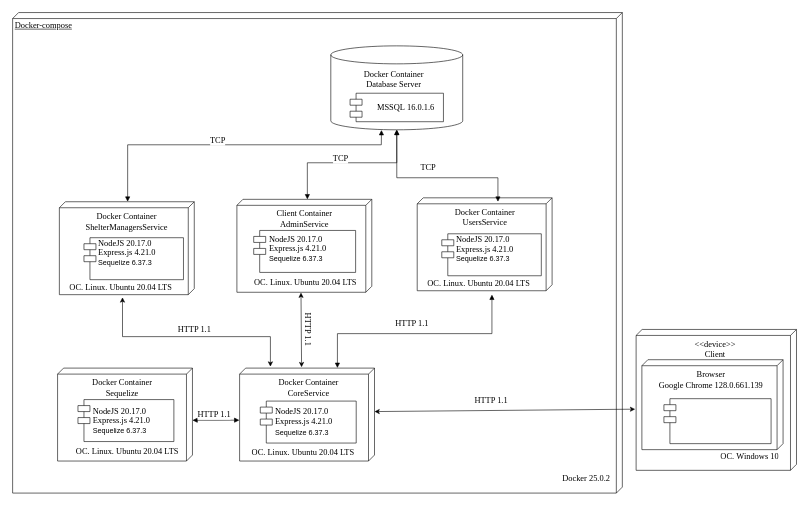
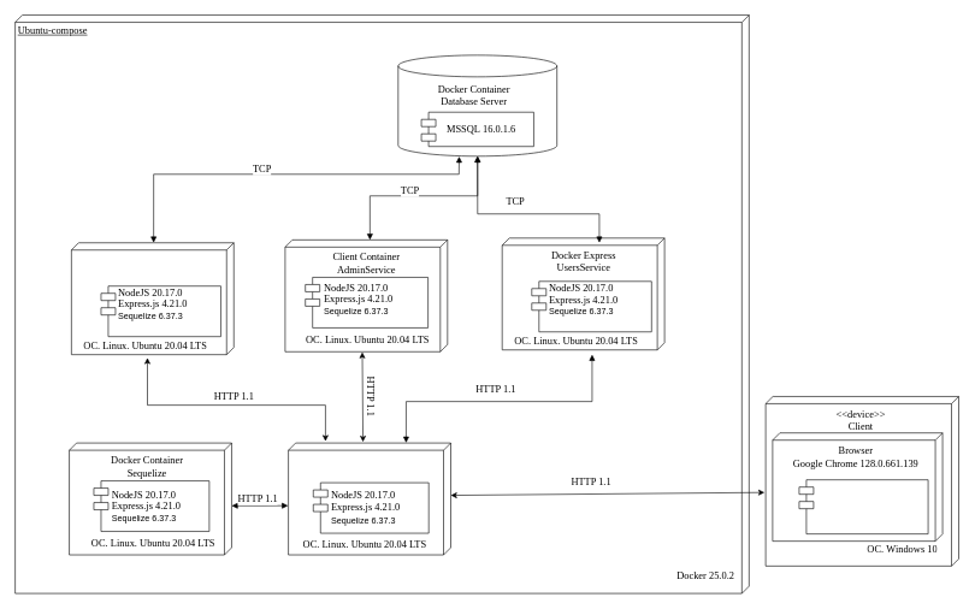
  <mxCell id="0" />
  <mxCell id="1" parent="0" />
- <mxCell id="2" value="&lt;font face=&quot;Times New Roman&quot; style=&quot;font-size: 14px;&quot;&gt;Docker-compose&lt;/font&gt;" style="verticalAlign=top;align=left;spacingTop=8;spacingLeft=2;spacingRight=12;shape=cube;size=10;direction=south;fontStyle=4;html=1;whiteSpace=wrap;" vertex="1" parent="1"><mxGeometry x="20" y="20.45" width="1017" height="801.5" as="geometry" /></mxCell>
+ <mxCell id="2" value="&lt;font face=&quot;Times New Roman&quot; style=&quot;font-size: 14px;&quot;&gt;Ubuntu-compose&lt;/font&gt;" style="verticalAlign=top;align=left;spacingTop=8;spacingLeft=2;spacingRight=12;shape=cube;size=10;direction=south;fontStyle=4;html=1;whiteSpace=wrap;" vertex="1" parent="1"><mxGeometry x="20" y="20.45" width="1017" height="801.5" as="geometry" /></mxCell>
  <mxCell id="3" value="" style="shape=cylinder3;whiteSpace=wrap;html=1;boundedLbl=1;backgroundOutline=1;size=15;" vertex="1" parent="1"><mxGeometry x="550.75" y="76" width="220" height="140" as="geometry" /></mxCell>
  <mxCell id="4" value="" style="shape=module;align=left;spacingLeft=20;align=center;verticalAlign=top;whiteSpace=wrap;html=1;" vertex="1" parent="1"><mxGeometry x="582.88" y="155" width="155.75" height="47.5" as="geometry" /></mxCell>
  <mxCell id="5" value="&lt;font style=&quot;font-size: 14px;&quot; face=&quot;Times New Roman&quot;&gt;Docker Container&lt;br&gt;Database Server&lt;/font&gt;" style="text;html=1;align=center;verticalAlign=middle;whiteSpace=wrap;rounded=0;" vertex="1" parent="1"><mxGeometry x="602" y="116" width="107.5" height="32.5" as="geometry" /></mxCell>
  <mxCell id="6" value="" style="verticalAlign=top;align=left;spacingTop=8;spacingLeft=2;spacingRight=12;shape=cube;size=10;direction=south;fontStyle=4;html=1;whiteSpace=wrap;" vertex="1" parent="1"><mxGeometry x="398.63" y="613.5" width="225" height="155" as="geometry" /></mxCell>
- <mxCell id="7" value="&lt;font style=&quot;font-size: 14px;&quot; face=&quot;Times New Roman&quot;&gt;Docker Container&lt;br&gt;СoreService&lt;/font&gt;" style="text;html=1;align=center;verticalAlign=middle;whiteSpace=wrap;rounded=0;" vertex="1" parent="1"><mxGeometry x="457.38" y="631" width="114.25" height="32" as="geometry" /></mxCell>
  <mxCell id="8" value="" style="verticalAlign=top;align=left;spacingTop=8;spacingLeft=2;spacingRight=12;shape=cube;size=10;direction=south;fontStyle=4;html=1;whiteSpace=wrap;" vertex="1" parent="1"><mxGeometry x="95" y="613.5" width="225" height="155" as="geometry" /></mxCell>
  <mxCell id="9" value="&lt;font face=&quot;Times New Roman&quot; style=&quot;font-size: 14px;&quot;&gt;Docker Container&lt;br&gt;Sequelize&lt;/font&gt;" style="text;html=1;align=center;verticalAlign=middle;whiteSpace=wrap;rounded=0;" vertex="1" parent="1"><mxGeometry x="141" y="632" width="124.25" height="30" as="geometry" /></mxCell>
  <mxCell id="10" value="" style="verticalAlign=top;align=left;spacingTop=8;spacingLeft=2;spacingRight=12;shape=cube;size=10;direction=south;fontStyle=4;html=1;whiteSpace=wrap;" vertex="1" parent="1"><mxGeometry x="694.87" y="329.45" width="225" height="155" as="geometry" /></mxCell>
- <mxCell id="11" value="&lt;font style=&quot;font-size: 14px;&quot; face=&quot;Times New Roman&quot;&gt;Docker Container&lt;br&gt;UsersService&lt;/font&gt;" style="text;html=1;align=center;verticalAlign=middle;whiteSpace=wrap;rounded=0;" vertex="1" parent="1"><mxGeometry x="753.62" y="346.95" width="107.5" height="30" as="geometry" /></mxCell>
+ <mxCell id="11" value="&lt;font style=&quot;font-size: 14px;&quot; face=&quot;Times New Roman&quot;&gt;Docker Express&lt;br&gt;UsersService&lt;/font&gt;" style="text;html=1;align=center;verticalAlign=middle;whiteSpace=wrap;rounded=0;" vertex="1" parent="1"><mxGeometry x="753.62" y="346.95" width="107.5" height="30" as="geometry" /></mxCell>
  <mxCell id="12" value="" style="verticalAlign=top;align=left;spacingTop=8;spacingLeft=2;spacingRight=12;shape=cube;size=10;direction=south;fontStyle=4;html=1;whiteSpace=wrap;" vertex="1" parent="1"><mxGeometry x="394.12" y="332" width="225" height="155" as="geometry" /></mxCell>
  <mxCell id="13" value="&lt;font style=&quot;font-size: 14px;&quot; face=&quot;Times New Roman&quot;&gt;Client Container&lt;br&gt;AdminService&lt;/font&gt;" style="text;html=1;align=center;verticalAlign=middle;whiteSpace=wrap;rounded=0;" vertex="1" parent="1"><mxGeometry x="452.87" y="349.5" width="107.5" height="30" as="geometry" /></mxCell>
  <mxCell id="14" value="" style="verticalAlign=top;align=left;spacingTop=8;spacingLeft=2;spacingRight=12;shape=cube;size=10;direction=south;fontStyle=4;html=1;whiteSpace=wrap;" vertex="1" parent="1"><mxGeometry x="1060" y="549" width="267.5" height="235" as="geometry" /></mxCell>
  <mxCell id="15" value="" style="verticalAlign=top;align=left;spacingTop=8;spacingLeft=2;spacingRight=12;shape=cube;size=10;direction=south;fontStyle=4;html=1;whiteSpace=wrap;" vertex="1" parent="1"><mxGeometry x="1069.62" y="599.5" width="235.5" height="150" as="geometry" /></mxCell>
  <mxCell id="16" value="&lt;font style=&quot;font-size: 14px;&quot; face=&quot;Times New Roman&quot;&gt;Browser&lt;/font&gt;&lt;div style=&quot;font-size: 14px;&quot;&gt;&lt;font style=&quot;font-size: 14px;&quot; face=&quot;Times New Roman&quot;&gt;&lt;font style=&quot;font-size: 14px;&quot;&gt;Google Chrome&lt;/font&gt;&lt;span style=&quot;font-size: 13px;&quot;&gt;&amp;nbsp;&lt;/span&gt;&lt;span style=&quot;font-size: 14px; background-color: initial;&quot;&gt;128.0.661.139&lt;/span&gt;&lt;/font&gt;&lt;br&gt;&lt;/div&gt;" style="text;html=1;align=center;verticalAlign=middle;whiteSpace=wrap;rounded=0;" vertex="1" parent="1"><mxGeometry x="1083" y="611" width="203.5" height="46.5" as="geometry" /></mxCell>
  <mxCell id="17" value="&lt;div style=&quot;&quot;&gt;&lt;br&gt;&lt;/div&gt;" style="shape=module;align=left;spacingLeft=20;align=center;verticalAlign=top;whiteSpace=wrap;html=1;" vertex="1" parent="1"><mxGeometry x="1106.37" y="664.5" width="178.75" height="75" as="geometry" /></mxCell>
  <mxCell id="18" value="&lt;font style=&quot;font-size: 14px;&quot; face=&quot;Times New Roman&quot;&gt;&amp;lt;&amp;lt;device&amp;gt;&amp;gt;&lt;br&gt;Client&lt;/font&gt;" style="text;html=1;align=center;verticalAlign=middle;whiteSpace=wrap;rounded=0;" vertex="1" parent="1"><mxGeometry x="1142.62" y="567.5" width="97.5" height="30" as="geometry" /></mxCell>
  <mxCell id="19" value="" style="endArrow=block;html=1;rounded=0;exitX=0.5;exitY=1;exitDx=0;exitDy=0;exitPerimeter=0;entryX=0;entryY=0;entryDx=0;entryDy=107.5;entryPerimeter=0;edgeStyle=orthogonalEdgeStyle;endFill=1;startArrow=block;startFill=1;" edge="1" parent="1" source="3"><mxGeometry width="50" height="50" relative="1" as="geometry"><mxPoint x="671" y="226" as="sourcePoint" /><mxPoint x="829.5" y="336" as="targetPoint" /><Array as="points"><mxPoint x="661" y="296" /><mxPoint x="830" y="296" /><mxPoint x="830" y="336" /></Array></mxGeometry></mxCell>
  <mxCell id="20" value="&lt;font style=&quot;font-size: 14px;&quot; face=&quot;Times New Roman&quot;&gt;TCP&lt;/font&gt;" style="edgeLabel;html=1;align=center;verticalAlign=middle;resizable=0;points=[];" vertex="1" connectable="0" parent="19"><mxGeometry x="0.076" y="1" relative="1" as="geometry"><mxPoint x="-23" y="-16" as="offset" /></mxGeometry></mxCell>
  <mxCell id="21" value="" style="endArrow=block;html=1;rounded=0;exitX=0.5;exitY=1;exitDx=0;exitDy=0;exitPerimeter=0;entryX=0;entryY=0;entryDx=0;entryDy=107.5;entryPerimeter=0;edgeStyle=orthogonalEdgeStyle;endFill=1;startArrow=block;startFill=1;" edge="1" parent="1" source="3" target="12"><mxGeometry width="50" height="50" relative="1" as="geometry"><mxPoint x="671" y="226" as="sourcePoint" /><mxPoint x="205" y="346" as="targetPoint" /><Array as="points"><mxPoint x="661" y="271" /><mxPoint x="512" y="271" /></Array></mxGeometry></mxCell>
  <mxCell id="22" value="&lt;font style=&quot;font-size: 14px;&quot; face=&quot;Times New Roman&quot;&gt;TCP&lt;/font&gt;" style="edgeLabel;html=1;align=center;verticalAlign=middle;resizable=0;points=[];" vertex="1" connectable="0" parent="21"><mxGeometry x="0.076" y="1" relative="1" as="geometry"><mxPoint x="-6" y="-9" as="offset" /></mxGeometry></mxCell>
  <mxCell id="23" value="" style="endArrow=block;html=1;rounded=0;edgeStyle=orthogonalEdgeStyle;endFill=1;startArrow=block;startFill=1;exitX=0.561;exitY=0;exitDx=0;exitDy=0;exitPerimeter=0;entryX=0.56;entryY=1.002;entryDx=0;entryDy=0;entryPerimeter=0;" edge="1" parent="1" source="8" target="6"><mxGeometry width="50" height="50" relative="1" as="geometry"><mxPoint x="272" y="707.02" as="sourcePoint" /><mxPoint x="377" y="707.02" as="targetPoint" /><Array as="points" /></mxGeometry></mxCell>
  <mxCell id="24" value="&lt;font style=&quot;font-size: 14px;&quot; face=&quot;Times New Roman&quot;&gt;HTTP 1.1&lt;/font&gt;" style="edgeLabel;html=1;align=center;verticalAlign=middle;resizable=0;points=[];" vertex="1" connectable="0" parent="23"><mxGeometry x="0.076" y="1" relative="1" as="geometry"><mxPoint x="-6" y="-9" as="offset" /></mxGeometry></mxCell>
  <mxCell id="25" value="" style="endArrow=block;html=1;rounded=0;edgeStyle=orthogonalEdgeStyle;endFill=1;startArrow=block;startFill=1;exitX=-0.002;exitY=0.275;exitDx=0;exitDy=0;exitPerimeter=0;entryX=0;entryY=0;entryDx=155;entryDy=117.5;entryPerimeter=0;" edge="1" parent="1" source="6"><mxGeometry width="50" height="50" relative="1" as="geometry"><mxPoint x="577" y="623" as="sourcePoint" /><mxPoint x="819.5" y="491" as="targetPoint" /><Array as="points"><mxPoint x="562" y="556" /><mxPoint x="819" y="556" /></Array></mxGeometry></mxCell>
  <mxCell id="26" value="&lt;font style=&quot;font-size: 14px;&quot; face=&quot;Times New Roman&quot;&gt;HTTP 1.1&lt;/font&gt;" style="edgeLabel;html=1;align=center;verticalAlign=middle;resizable=0;points=[];" vertex="1" connectable="0" parent="25"><mxGeometry x="0.076" y="1" relative="1" as="geometry"><mxPoint x="-23" y="-16" as="offset" /></mxGeometry></mxCell>
  <mxCell id="27" value="&lt;font style=&quot;font-size: 14px;&quot; face=&quot;Times New Roman&quot;&gt;ОС. Linux. Ubuntu 20.04 LTS&lt;/font&gt;" style="text;strokeColor=none;fillColor=none;align=left;verticalAlign=middle;spacingLeft=4;spacingRight=4;overflow=hidden;points=[[0,0.5],[1,0.5]];portConstraint=eastwest;rotatable=0;whiteSpace=wrap;html=1;" vertex="1" parent="1"><mxGeometry x="705.87" y="457.58" width="196" height="30" as="geometry" /></mxCell>
  <mxCell id="28" value="" style="shape=module;align=left;spacingLeft=20;align=center;verticalAlign=top;whiteSpace=wrap;html=1;" vertex="1" parent="1"><mxGeometry x="735.87" y="389.45" width="166" height="70" as="geometry" /></mxCell>
  <mxCell id="29" value="&lt;font face=&quot;Times New Roman&quot;&gt;&lt;span style=&quot;font-size: 14px;&quot;&gt;NodeJS 20.17.0&lt;br&gt;Express.js 4.21.0&lt;br&gt;&lt;/span&gt;&lt;/font&gt;Sequelize 6.37.3" style="text;html=1;align=left;verticalAlign=middle;whiteSpace=wrap;rounded=0;" vertex="1" parent="1"><mxGeometry x="757.87" y="384.21" width="159" height="60.87" as="geometry" /></mxCell>
  <mxCell id="30" value="" style="shape=module;align=left;spacingLeft=20;align=center;verticalAlign=top;whiteSpace=wrap;html=1;" vertex="1" parent="1"><mxGeometry x="433.13" y="668.5" width="160" height="70" as="geometry" /></mxCell>
  <mxCell id="31" value="&lt;font face=&quot;Times New Roman&quot;&gt;&lt;span style=&quot;font-size: 14px;&quot;&gt;NodeJS 20.17.0&lt;br&gt;Express.js 4.21.0&lt;br&gt;&lt;/span&gt;&lt;/font&gt;Sequelize 6.37.3&lt;font face=&quot;Times New Roman&quot;&gt;&lt;span style=&quot;font-size: 14px;&quot;&gt;&lt;br&gt;&lt;/span&gt;&lt;/font&gt;" style="text;html=1;align=left;verticalAlign=middle;whiteSpace=wrap;rounded=0;" vertex="1" parent="1"><mxGeometry x="455.88" y="674.75" width="140" height="57.5" as="geometry" /></mxCell>
  <mxCell id="32" value="&lt;font face=&quot;Times New Roman&quot; style=&quot;font-size: 14px;&quot;&gt;Docker 25.0.2&lt;/font&gt;" style="text;html=1;align=center;verticalAlign=middle;whiteSpace=wrap;rounded=0;" vertex="1" parent="1"><mxGeometry x="902" y="783.5" width="150" height="30" as="geometry" /></mxCell>
  <mxCell id="33" value="&lt;font style=&quot;font-size: 14px;&quot; face=&quot;Times New Roman&quot;&gt;ОС. Windows 10&lt;/font&gt;" style="text;strokeColor=none;fillColor=none;align=left;verticalAlign=middle;spacingLeft=4;spacingRight=4;overflow=hidden;points=[[0,0.5],[1,0.5]];portConstraint=eastwest;rotatable=0;whiteSpace=wrap;html=1;" vertex="1" parent="1"><mxGeometry x="1195.12" y="746.5" width="114" height="30" as="geometry" /></mxCell>
  <mxCell id="34" value="" style="shape=module;align=left;spacingLeft=20;align=center;verticalAlign=top;whiteSpace=wrap;html=1;" vertex="1" parent="1"><mxGeometry x="422.12" y="383.87" width="170" height="70" as="geometry" /></mxCell>
  <mxCell id="35" value="&lt;font face=&quot;Times New Roman&quot;&gt;&lt;span style=&quot;font-size: 14px;&quot;&gt;NodeJS 20.17.0&lt;br&gt;Express.js 4.21.0&lt;br&gt;&lt;/span&gt;&lt;/font&gt;Sequelize 6.37.3" style="text;html=1;align=left;verticalAlign=middle;whiteSpace=wrap;rounded=0;" vertex="1" parent="1"><mxGeometry x="446.12" y="383.87" width="159" height="60.87" as="geometry" /></mxCell>
  <mxCell id="36" value="&lt;font style=&quot;font-size: 14px;&quot; face=&quot;Times New Roman&quot;&gt;ОС. Linux. Ubuntu 20.04 LTS&lt;/font&gt;" style="text;strokeColor=none;fillColor=none;align=left;verticalAlign=middle;spacingLeft=4;spacingRight=4;overflow=hidden;points=[[0,0.5],[1,0.5]];portConstraint=eastwest;rotatable=0;whiteSpace=wrap;html=1;" vertex="1" parent="1"><mxGeometry x="417.12" y="457" width="196" height="30" as="geometry" /></mxCell>
- <mxCell id="37" value="&lt;span style=&quot;font-family: &amp;quot;Times New Roman&amp;quot;; font-size: 14px;&quot;&gt;MSSQL&amp;nbsp;&lt;/span&gt;&lt;font face=&quot;Times New Roman&quot;&gt;&lt;span style=&quot;font-size: 14px;&quot;&gt;16.0.1.6&lt;/span&gt;&lt;/font&gt;" style="text;html=1;align=center;verticalAlign=middle;whiteSpace=wrap;rounded=0;" vertex="1" parent="1"><mxGeometry x="633.63" y="163.75" width="84" height="30" as="geometry" /></mxCell>
+ <mxCell id="37" value="&lt;span style=&quot;font-family: &amp;quot;Times New Roman&amp;quot;; font-size: 14px;&quot;&gt;MSSQL&amp;nbsp;&lt;/span&gt;&lt;font face=&quot;Times New Roman&quot;&gt;&lt;span style=&quot;font-size: 14px;&quot;&gt;16.0.1.6&lt;/span&gt;&lt;/font&gt;" style="text;html=1;align=center;verticalAlign=middle;whiteSpace=wrap;rounded=0;" vertex="1" parent="1"><mxGeometry x="623.63" y="163.75" width="84" height="30" as="geometry" /></mxCell>
  <mxCell id="38" value="" style="endArrow=classic;startArrow=classic;html=1;rounded=0;entryX=0;entryY=0;entryDx=72.5;entryDy=0;entryPerimeter=0;exitX=0.566;exitY=1.006;exitDx=0;exitDy=0;exitPerimeter=0;" edge="1" parent="1" source="14" target="6"><mxGeometry width="50" height="50" relative="1" as="geometry"><mxPoint x="443" y="978" as="sourcePoint" /><mxPoint x="492.07" y="771.76" as="targetPoint" /></mxGeometry></mxCell>
  <mxCell id="39" value="&lt;font style=&quot;font-size: 14px;&quot; face=&quot;Times New Roman&quot;&gt;ОС. Linux. Ubuntu 20.04 LTS&lt;/font&gt;" style="text;strokeColor=none;fillColor=none;align=left;verticalAlign=middle;spacingLeft=4;spacingRight=4;overflow=hidden;points=[[0,0.5],[1,0.5]];portConstraint=eastwest;rotatable=0;whiteSpace=wrap;html=1;" vertex="1" parent="1"><mxGeometry x="413.13" y="739.75" width="196" height="30" as="geometry" /></mxCell>
  <mxCell id="40" value="" style="shape=module;align=left;spacingLeft=20;align=center;verticalAlign=top;whiteSpace=wrap;html=1;" vertex="1" parent="1"><mxGeometry x="129" y="666" width="160" height="70" as="geometry" /></mxCell>
  <mxCell id="41" value="&lt;font face=&quot;Times New Roman&quot;&gt;&lt;span style=&quot;font-size: 14px;&quot;&gt;NodeJS 20.17.0&lt;br&gt;Express.js 4.21.0&lt;br&gt;&lt;/span&gt;&lt;/font&gt;Sequelize 6.37.3" style="text;html=1;align=left;verticalAlign=middle;whiteSpace=wrap;rounded=0;" vertex="1" parent="1"><mxGeometry x="151.75" y="672.25" width="140" height="57.5" as="geometry" /></mxCell>
  <mxCell id="42" value="&lt;font style=&quot;font-size: 14px;&quot; face=&quot;Times New Roman&quot;&gt;ОС. Linux. Ubuntu 20.04 LTS&lt;/font&gt;" style="text;strokeColor=none;fillColor=none;align=left;verticalAlign=middle;spacingLeft=4;spacingRight=4;overflow=hidden;points=[[0,0.5],[1,0.5]];portConstraint=eastwest;rotatable=0;whiteSpace=wrap;html=1;" vertex="1" parent="1"><mxGeometry x="120" y="738.5" width="196" height="30" as="geometry" /></mxCell>
  <mxCell id="43" value="" style="endArrow=classic;startArrow=classic;html=1;rounded=0;entryX=0.428;entryY=1.019;entryDx=0;entryDy=0;entryPerimeter=0;" edge="1" parent="1" target="36"><mxGeometry width="50" height="50" relative="1" as="geometry"><mxPoint x="502" y="612" as="sourcePoint" /><mxPoint x="521" y="488" as="targetPoint" /></mxGeometry></mxCell>
  <mxCell id="44" value="&lt;font style=&quot;font-size: 14px;&quot; face=&quot;Times New Roman&quot;&gt;HTTP 1.1&lt;/font&gt;" style="text;html=1;align=center;verticalAlign=middle;whiteSpace=wrap;rounded=0;rotation=90;" vertex="1" parent="1"><mxGeometry x="481.87" y="534" width="60" height="30" as="geometry" /></mxCell>
  <mxCell id="45" value="" style="verticalAlign=top;align=left;spacingTop=8;spacingLeft=2;spacingRight=12;shape=cube;size=10;direction=south;fontStyle=4;html=1;whiteSpace=wrap;" vertex="1" parent="1"><mxGeometry x="98" y="336" width="225" height="155" as="geometry" /></mxCell>
- <mxCell id="46" value="&lt;font style=&quot;font-size: 14px;&quot; face=&quot;Times New Roman&quot;&gt;Docker Container&lt;br&gt;&lt;/font&gt;&lt;font style=&quot;font-size: 14px;&quot; face=&quot;Times New Roman&quot;&gt;ShelterManagersService&lt;/font&gt;" style="text;html=1;align=center;verticalAlign=middle;whiteSpace=wrap;rounded=0;" vertex="1" parent="1"><mxGeometry x="138.88" y="355" width="143.25" height="30" as="geometry" /></mxCell>
  <mxCell id="47" value="&lt;font style=&quot;font-size: 14px;&quot; face=&quot;Times New Roman&quot;&gt;ОС. Linux. Ubuntu 20.04 LTS&lt;/font&gt;" style="text;strokeColor=none;fillColor=none;align=left;verticalAlign=middle;spacingLeft=4;spacingRight=4;overflow=hidden;points=[[0,0.5],[1,0.5]];portConstraint=eastwest;rotatable=0;whiteSpace=wrap;html=1;" vertex="1" parent="1"><mxGeometry x="109" y="464.13" width="196" height="30" as="geometry" /></mxCell>
  <mxCell id="48" value="" style="shape=module;align=left;spacingLeft=20;align=center;verticalAlign=top;whiteSpace=wrap;html=1;" vertex="1" parent="1"><mxGeometry x="139" y="396" width="166" height="70" as="geometry" /></mxCell>
  <mxCell id="49" value="&lt;font face=&quot;Times New Roman&quot;&gt;&lt;span style=&quot;font-size: 14px;&quot;&gt;NodeJS 20.17.0&lt;br&gt;Express.js 4.21.0&lt;br&gt;&lt;/span&gt;&lt;/font&gt;Sequelize 6.37.3" style="text;html=1;align=left;verticalAlign=middle;whiteSpace=wrap;rounded=0;" vertex="1" parent="1"><mxGeometry x="161" y="390.76" width="159" height="60.87" as="geometry" /></mxCell>
  <mxCell id="50" value="" style="endArrow=classic;startArrow=classic;html=1;rounded=0;entryX=0.481;entryY=1.046;entryDx=0;entryDy=0;entryPerimeter=0;edgeStyle=orthogonalEdgeStyle;" edge="1" parent="1" target="47"><mxGeometry width="50" height="50" relative="1" as="geometry"><mxPoint x="450" y="611" as="sourcePoint" /><mxPoint x="511" y="498" as="targetPoint" /><Array as="points"><mxPoint x="450" y="561" /><mxPoint x="203" y="561" /></Array></mxGeometry></mxCell>
  <mxCell id="51" value="&lt;font style=&quot;font-size: 14px;&quot; face=&quot;Times New Roman&quot;&gt;HTTP 1.1&lt;/font&gt;" style="edgeLabel;html=1;align=center;verticalAlign=middle;resizable=0;points=[];" vertex="1" connectable="0" parent="1"><mxGeometry x="322.997" y="549" as="geometry" /></mxCell>
  <mxCell id="52" value="&lt;font style=&quot;font-size: 14px;&quot; face=&quot;Times New Roman&quot;&gt;HTTP 1.1&lt;/font&gt;" style="edgeLabel;html=1;align=center;verticalAlign=middle;resizable=0;points=[];" vertex="1" connectable="0" parent="1"><mxGeometry x="711.999" y="582.5" as="geometry"><mxPoint x="106" y="86" as="offset" /></mxGeometry></mxCell>
  <mxCell id="53" value="" style="endArrow=block;html=1;rounded=0;exitX=0.384;exitY=1.003;exitDx=0;exitDy=0;exitPerimeter=0;entryX=0;entryY=0;entryDx=0;entryDy=107.5;entryPerimeter=0;edgeStyle=orthogonalEdgeStyle;endFill=1;startArrow=block;startFill=1;" edge="1" parent="1" source="3"><mxGeometry width="50" height="50" relative="1" as="geometry"><mxPoint x="394.12" y="219.96" as="sourcePoint" /><mxPoint x="211.87" y="335.96" as="targetPoint" /><Array as="points"><mxPoint x="635" y="221" /><mxPoint x="635" y="221" /><mxPoint x="635" y="241" /><mxPoint x="212" y="241" /></Array></mxGeometry></mxCell>
  <mxCell id="54" value="&lt;font style=&quot;font-size: 14px;&quot; face=&quot;Times New Roman&quot;&gt;TCP&lt;/font&gt;" style="edgeLabel;html=1;align=center;verticalAlign=middle;resizable=0;points=[];" vertex="1" connectable="0" parent="53"><mxGeometry x="0.076" y="1" relative="1" as="geometry"><mxPoint x="-6" y="-9" as="offset" /></mxGeometry></mxCell>
